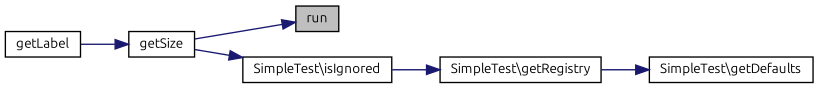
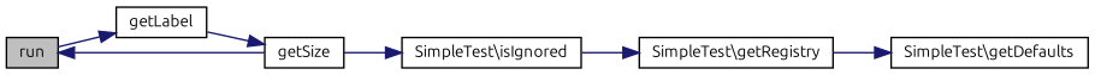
  digraph {
    fontname=Ubuntu
    rankdir=LR
    node [color=black fillcolor=white fontname=Ubuntu fontsize=10 shape=record style=filled]
    edge [color=midnightblue fontname=Ubuntu fontsize=10 labelfontname=Helvetica labelfontsize=10 style=solid]
    n1 [fillcolor=grey75 fontcolor=black height=0.2 label=run width=0.4]
    n2 [height=0.2 label=getLabel width=0.4]
    n3 [height=0.2 label=getSize width=0.4]
    n4 [height=0.2 label="SimpleTest\\isIgnored" width=0.4]
    n5 [height=0.2 label="SimpleTest\\getRegistry" width=0.4]
    n6 [height=0.2 label="SimpleTest\\getDefaults" width=0.4]
+   n1 -> n2
    n2 -> n3
    n3 -> n1
    n3 -> n4
    n4 -> n5
    n5 -> n6
  }
